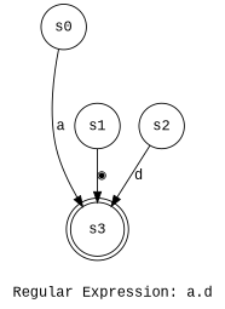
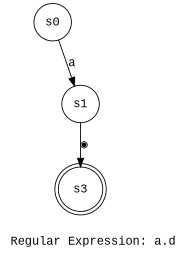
  digraph {
    fontname="Liberation Mono"
    label="Regular Expression: a.d"
    rankdir=TB
    node [fontname="Liberation Mono" shape=circle]
    edge [fontname="Liberation Mono"]
    s3 [shape=doublecircle]
    s0
    s1
-   s2
-   s0 -> s3 [label=a]
+   s0 -> s1 [label=a]
    s1 -> s3 [label="◉"]
-   s2 -> s3 [label=d]
  }
